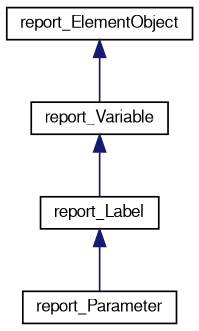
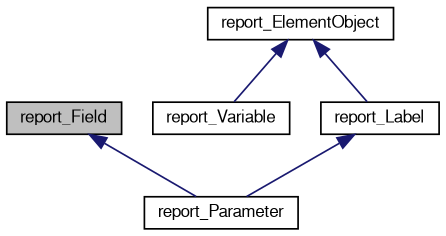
  digraph {
    node [color=black fillcolor=white fontname=FreeSans fontsize=10 shape=record style=filled]
    edge [color=midnightblue dir=back fontname=FreeSans fontsize=10 labelfontname=FreeSans labelfontsize=10 style=solid]
+   n1 [fillcolor=grey75 fontcolor=black height=0.2 label=report_Field width=0.4]
    n2 [height=0.2 label=report_Parameter width=0.4]
    n3 [height=0.2 label=report_Variable width=0.4]
    n4 [height=0.2 label=report_Label width=0.4]
    n5 [height=0.2 label=report_ElementObject width=0.4]
+   n1 -> n2
    n4 -> n2
    n5 -> n3
-   n3 -> n4
+   n5 -> n4
  }
